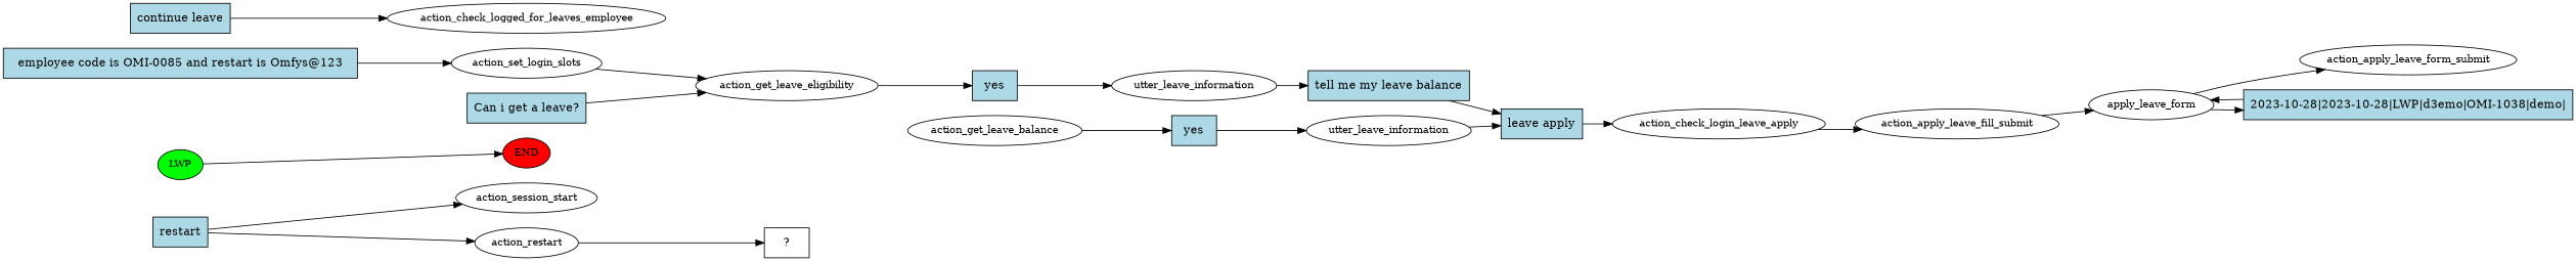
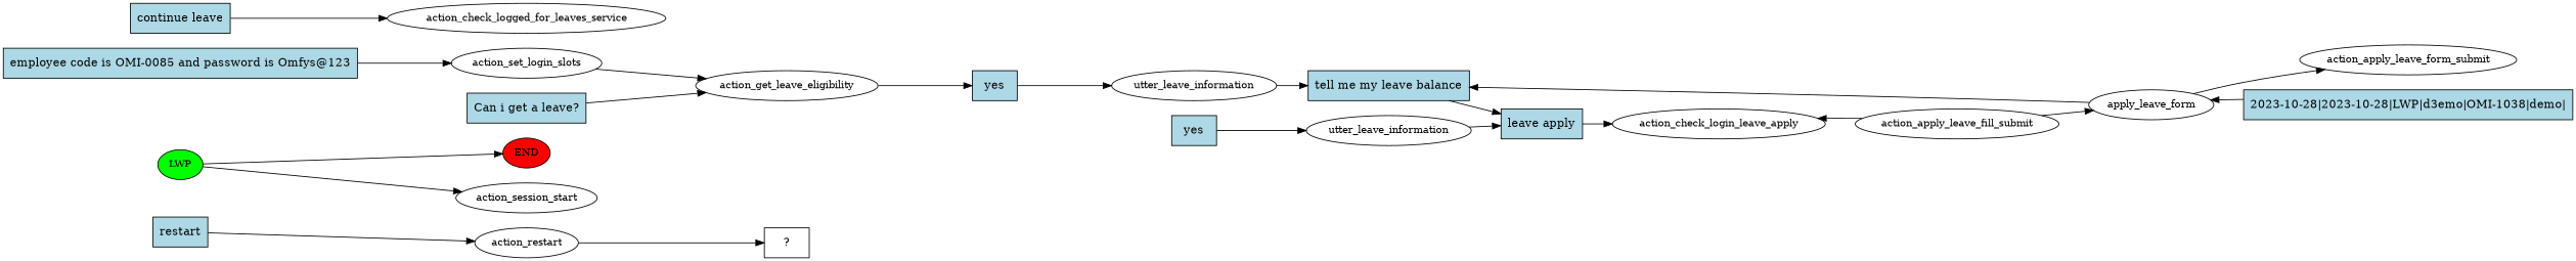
  digraph {
    rankdir=LR
    node [fontsize=12]
    n1 [fillcolor=green label=LWP style=filled]
    n2 [fillcolor=red label=END style=filled]
    n3 [label=action_session_start]
-   n4 [fillcolor=lightblue label="employee code is OMI-0085 and restart is Omfys@123" shape=rect style=filled fontsize=""]
+   n4 [fillcolor=lightblue label="employee code is OMI-0085 and password is Omfys@123" shape=rect style=filled fontsize=""]
    n5 [label=action_set_login_slots]
    n6 [label=action_get_leave_eligibility]
    n7 [fillcolor=lightblue label="continue leave" shape=rect style=filled fontsize=""]
-   n8 [label=action_check_logged_for_leaves_employee]
+   n8 [label=action_check_logged_for_leaves_service]
    n9 [fillcolor=lightblue label="Can i get a leave?" shape=rect style=filled fontsize=""]
    n10 [fillcolor=lightblue label=yes shape=rect style=filled fontsize=""]
    n11 [label=utter_leave_information]
    n12 [fillcolor=lightblue label="tell me my leave balance" shape=rect style=filled fontsize=""]
    n13 [fillcolor=lightblue label="leave apply" shape=rect style=filled fontsize=""]
-   n14 [label=action_get_leave_balance]
    n15 [fillcolor=lightblue label=yes shape=rect style=filled fontsize=""]
    n16 [label=utter_leave_information]
    n17 [label=action_check_login_leave_apply]
    n18 [label=action_apply_leave_fill_submit]
    n19 [label=apply_leave_form]
    n20 [label=action_apply_leave_form_submit]
    n21 [fillcolor=lightblue label="2023-10-28|2023-10-28|LWP|d3emo|OMI-1038|demo|" shape=rect style=filled fontsize=""]
    n22 [fillcolor=lightblue label=restart shape=rect style=filled fontsize=""]
    n23 [label=action_restart]
    n24 [label="  ?  " shape=rect fontsize=""]
    n1 -> n2
-   n22 -> n3
+   n1 -> n3
    n4 -> n5
    n5 -> n6
    n6 -> n10
    n7 -> n8
    n9 -> n6
    n10 -> n11
    n11 -> n12
    n12 -> n13
    n13 -> n17
-   n14 -> n15
    n15 -> n16
    n16 -> n13
-   n17 -> n18
+   n18 -> n17
    n18 -> n19
    n19 -> n20
-   n19 -> n21
+   n19 -> n12
    n21 -> n19
    n22 -> n23
    n23 -> n24
  }
